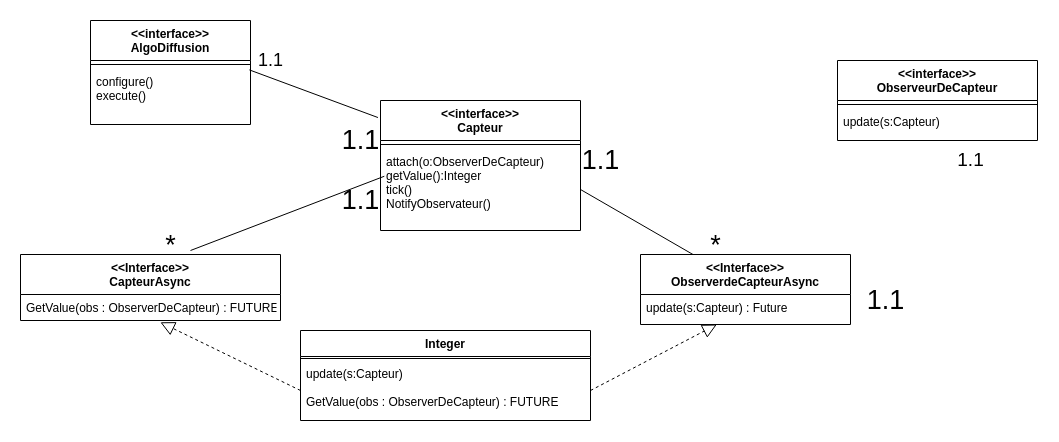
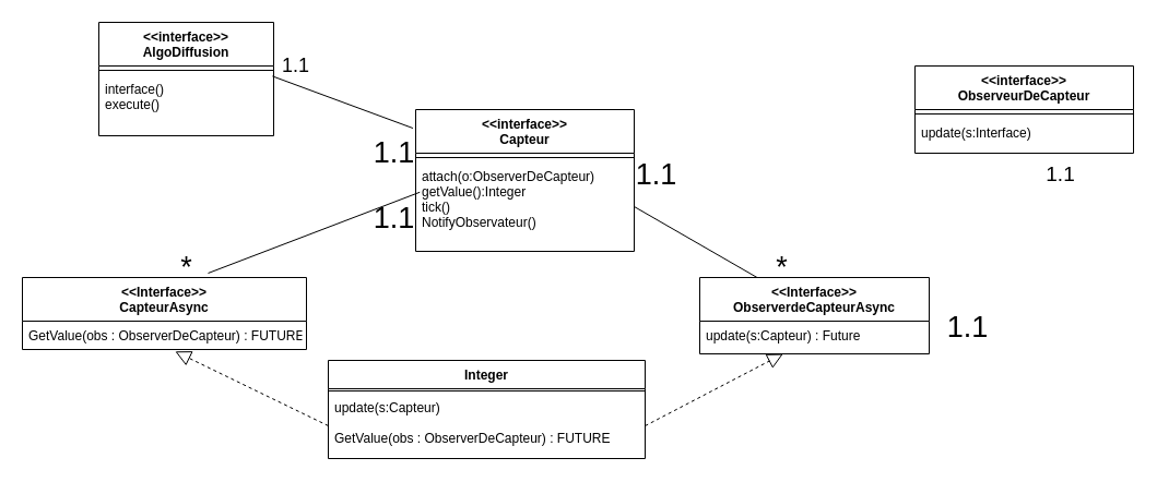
  <mxCell id="0" />
  <mxCell id="1" parent="0" />
  <mxCell id="2" value="&lt;&lt;interface&gt;&gt;&#10;AlgoDiffusion" style="swimlane;fontStyle=1;align=center;verticalAlign=top;childLayout=stackLayout;horizontal=1;startSize=40;horizontalStack=0;resizeParent=1;resizeParentMax=0;resizeLast=0;collapsible=1;marginBottom=0;" vertex="1" parent="1"><mxGeometry x="90" y="20" width="160" height="104" as="geometry" /></mxCell>
  <mxCell id="3" value="" style="line;strokeWidth=1;fillColor=none;align=left;verticalAlign=middle;spacingTop=-1;spacingLeft=3;spacingRight=3;rotatable=0;labelPosition=right;points=[];portConstraint=eastwest;" vertex="1" parent="2"><mxGeometry y="40" width="160" height="8" as="geometry" /></mxCell>
- <mxCell id="4" value="configure()&#10;execute()" style="text;strokeColor=none;fillColor=none;align=left;verticalAlign=top;spacingLeft=4;spacingRight=4;overflow=hidden;rotatable=0;points=[[0,0.5],[1,0.5]];portConstraint=eastwest;" vertex="1" parent="2"><mxGeometry y="48" width="160" height="56" as="geometry" /></mxCell>
+ <mxCell id="4" value="interface()&#10;execute()" style="text;strokeColor=none;fillColor=none;align=left;verticalAlign=top;spacingLeft=4;spacingRight=4;overflow=hidden;rotatable=0;points=[[0,0.5],[1,0.5]];portConstraint=eastwest;" vertex="1" parent="2"><mxGeometry y="48" width="160" height="56" as="geometry" /></mxCell>
  <mxCell id="5" value="&lt;&lt;interface&gt;&gt;&#10;Capteur" style="swimlane;fontStyle=1;align=center;verticalAlign=top;childLayout=stackLayout;horizontal=1;startSize=40;horizontalStack=0;resizeParent=1;resizeParentMax=0;resizeLast=0;collapsible=1;marginBottom=0;" vertex="1" parent="1"><mxGeometry x="380" y="100" width="200" height="130" as="geometry" /></mxCell>
  <mxCell id="6" value="" style="line;strokeWidth=1;fillColor=none;align=left;verticalAlign=middle;spacingTop=-1;spacingLeft=3;spacingRight=3;rotatable=0;labelPosition=right;points=[];portConstraint=eastwest;" vertex="1" parent="5"><mxGeometry y="40" width="200" height="8" as="geometry" /></mxCell>
  <mxCell id="7" value="attach(o:ObserverDeCapteur)&#10;getValue():Integer&#10;tick()&#10;NotifyObservateur()" style="text;strokeColor=none;fillColor=none;align=left;verticalAlign=top;spacingLeft=4;spacingRight=4;overflow=hidden;rotatable=0;points=[[0,0.5],[1,0.5]];portConstraint=eastwest;" vertex="1" parent="5"><mxGeometry y="48" width="200" height="82" as="geometry" /></mxCell>
  <mxCell id="8" value="&lt;&lt;interface&gt;&gt;&#10;ObserveurDeCapteur" style="swimlane;fontStyle=1;align=center;verticalAlign=top;childLayout=stackLayout;horizontal=1;startSize=40;horizontalStack=0;resizeParent=1;resizeParentMax=0;resizeLast=0;collapsible=1;marginBottom=0;" vertex="1" parent="1"><mxGeometry x="837" y="60" width="200" height="80" as="geometry" /></mxCell>
  <mxCell id="9" value="" style="line;strokeWidth=1;fillColor=none;align=left;verticalAlign=middle;spacingTop=-1;spacingLeft=3;spacingRight=3;rotatable=0;labelPosition=right;points=[];portConstraint=eastwest;" vertex="1" parent="8"><mxGeometry y="40" width="200" height="8" as="geometry" /></mxCell>
- <mxCell id="10" value="update(s:Capteur)" style="text;strokeColor=none;fillColor=none;align=left;verticalAlign=top;spacingLeft=4;spacingRight=4;overflow=hidden;rotatable=0;points=[[0,0.5],[1,0.5]];portConstraint=eastwest;" vertex="1" parent="8"><mxGeometry y="48" width="200" height="32" as="geometry" /></mxCell>
+ <mxCell id="10" value="update(s:Interface)" style="text;strokeColor=none;fillColor=none;align=left;verticalAlign=top;spacingLeft=4;spacingRight=4;overflow=hidden;rotatable=0;points=[[0,0.5],[1,0.5]];portConstraint=eastwest;" vertex="1" parent="8"><mxGeometry y="48" width="200" height="32" as="geometry" /></mxCell>
  <mxCell id="11" value="&lt;&lt;Interface&gt;&gt;&#10;ObserverdeCapteurAsync" style="swimlane;fontStyle=1;align=center;verticalAlign=top;childLayout=stackLayout;horizontal=1;startSize=40;horizontalStack=0;resizeParent=1;resizeParentMax=0;resizeLast=0;collapsible=1;marginBottom=0;" vertex="1" parent="1"><mxGeometry x="640" y="254" width="210" height="70" as="geometry" /></mxCell>
  <mxCell id="12" value="update(s:Capteur) : Future" style="text;strokeColor=none;fillColor=none;align=left;verticalAlign=top;spacingLeft=4;spacingRight=4;overflow=hidden;rotatable=0;points=[[0,0.5],[1,0.5]];portConstraint=eastwest;" vertex="1" parent="11"><mxGeometry y="40" width="210" height="30" as="geometry" /></mxCell>
  <mxCell id="13" value="" style="line;strokeWidth=1;fillColor=none;align=left;verticalAlign=middle;spacingTop=-1;spacingLeft=3;spacingRight=3;rotatable=0;labelPosition=right;points=[];portConstraint=eastwest;" vertex="1" parent="11"><mxGeometry y="70" width="210" as="geometry" /></mxCell>
  <mxCell id="14" value="&lt;font style=&quot;font-size: 18px&quot;&gt;1.1&lt;/font&gt;" style="text;html=1;align=center;verticalAlign=middle;resizable=0;points=[];autosize=1;strokeColor=none;fillColor=none;fontSize=14;" vertex="1" parent="1"><mxGeometry x="250" y="50" width="40" height="20" as="geometry" /></mxCell>
  <mxCell id="15" value="&lt;&lt;Interface&gt;&gt;&#10;CapteurAsync" style="swimlane;fontStyle=1;align=center;verticalAlign=top;childLayout=stackLayout;horizontal=1;startSize=40;horizontalStack=0;resizeParent=1;resizeParentMax=0;resizeLast=0;collapsible=1;marginBottom=0;" vertex="1" parent="1"><mxGeometry x="20" y="254" width="260" height="66" as="geometry" /></mxCell>
  <mxCell id="16" value="GetValue(obs : ObserverDeCapteur) : FUTURE" style="text;strokeColor=none;fillColor=none;align=left;verticalAlign=top;spacingLeft=4;spacingRight=4;overflow=hidden;rotatable=0;points=[[0,0.5],[1,0.5]];portConstraint=eastwest;" vertex="1" parent="15"><mxGeometry y="40" width="260" height="26" as="geometry" /></mxCell>
  <mxCell id="17" value="" style="line;strokeWidth=1;fillColor=none;align=left;verticalAlign=middle;spacingTop=-1;spacingLeft=3;spacingRight=3;rotatable=0;labelPosition=right;points=[];portConstraint=eastwest;" vertex="1" parent="15"><mxGeometry y="66" width="260" as="geometry" /></mxCell>
  <mxCell id="18" value="&lt;font style=&quot;font-size: 19px&quot;&gt;1.1&lt;/font&gt;" style="text;html=1;align=center;verticalAlign=middle;resizable=0;points=[];autosize=1;strokeColor=none;fillColor=none;fontSize=14;" vertex="1" parent="1"><mxGeometry x="950" y="150" width="40" height="20" as="geometry" /></mxCell>
  <mxCell id="19" value="&lt;font style=&quot;font-size: 27px&quot;&gt;*&lt;/font&gt;" style="text;html=1;align=center;verticalAlign=middle;resizable=0;points=[];autosize=1;strokeColor=none;fillColor=none;fontSize=16;" vertex="1" parent="1"><mxGeometry x="700" y="230" width="30" height="30" as="geometry" /></mxCell>
  <mxCell id="20" value="1.1" style="text;html=1;align=center;verticalAlign=middle;resizable=0;points=[];autosize=1;strokeColor=none;fillColor=none;fontSize=27;" vertex="1" parent="1"><mxGeometry x="575" y="140" width="50" height="40" as="geometry" /></mxCell>
  <mxCell id="21" value="1.1" style="text;html=1;align=center;verticalAlign=middle;resizable=0;points=[];autosize=1;strokeColor=none;fillColor=none;fontSize=27;" vertex="1" parent="1"><mxGeometry x="860" y="280" width="50" height="40" as="geometry" /></mxCell>
  <mxCell id="22" value="1.1" style="text;html=1;align=center;verticalAlign=middle;resizable=0;points=[];autosize=1;strokeColor=none;fillColor=none;fontSize=27;" vertex="1" parent="1"><mxGeometry x="335" y="180" width="50" height="40" as="geometry" /></mxCell>
  <mxCell id="23" value="*" style="text;html=1;align=center;verticalAlign=middle;resizable=0;points=[];autosize=1;strokeColor=none;fillColor=none;fontSize=27;" vertex="1" parent="1"><mxGeometry x="155" y="225" width="30" height="40" as="geometry" /></mxCell>
  <mxCell id="24" value="1.1" style="text;html=1;align=center;verticalAlign=middle;resizable=0;points=[];autosize=1;strokeColor=none;fillColor=none;fontSize=27;" vertex="1" parent="1"><mxGeometry x="335" y="120" width="50" height="40" as="geometry" /></mxCell>
  <mxCell id="25" value="" style="endArrow=none;html=1;rounded=0;fontSize=27;exitX=0.25;exitY=0;exitDx=0;exitDy=0;entryX=1;entryY=0.5;entryDx=0;entryDy=0;" edge="1" parent="1" source="11" target="7"><mxGeometry width="50" height="50" relative="1" as="geometry"><mxPoint x="1110" y="450" as="sourcePoint" /><mxPoint x="1160" y="400" as="targetPoint" /></mxGeometry></mxCell>
  <mxCell id="26" value="" style="endArrow=none;html=1;rounded=0;fontSize=27;exitX=0.993;exitY=0.025;exitDx=0;exitDy=0;exitPerimeter=0;entryX=0.849;entryY=-0.074;entryDx=0;entryDy=0;entryPerimeter=0;" edge="1" parent="1" source="4" target="24"><mxGeometry width="50" height="50" relative="1" as="geometry"><mxPoint x="1110" y="450" as="sourcePoint" /><mxPoint x="1160" y="400" as="targetPoint" /></mxGeometry></mxCell>
  <mxCell id="27" value="" style="endArrow=none;html=1;rounded=0;fontSize=27;entryX=0.976;entryY=-0.106;entryDx=0;entryDy=0;entryPerimeter=0;" edge="1" parent="1" target="22"><mxGeometry width="50" height="50" relative="1" as="geometry"><mxPoint x="190" y="250" as="sourcePoint" /><mxPoint x="1160" y="400" as="targetPoint" /></mxGeometry></mxCell>
  <mxCell id="28" value="Integer" style="swimlane;fontStyle=1;align=center;verticalAlign=top;childLayout=stackLayout;horizontal=1;startSize=26;horizontalStack=0;resizeParent=1;resizeParentMax=0;resizeLast=0;collapsible=1;marginBottom=0;" vertex="1" parent="1"><mxGeometry x="300" y="330" width="290" height="90" as="geometry" /></mxCell>
  <mxCell id="29" value="" style="line;strokeWidth=1;fillColor=none;align=left;verticalAlign=middle;spacingTop=-1;spacingLeft=3;spacingRight=3;rotatable=0;labelPosition=right;points=[];portConstraint=eastwest;" vertex="1" parent="28"><mxGeometry y="26" width="290" height="4" as="geometry" /></mxCell>
  <mxCell id="30" value="update(s:Capteur)&#10;&#10;GetValue(obs : ObserverDeCapteur) : FUTURE&#10;" style="text;strokeColor=none;fillColor=none;align=left;verticalAlign=top;spacingLeft=4;spacingRight=4;overflow=hidden;rotatable=0;points=[[0,0.5],[1,0.5]];portConstraint=eastwest;" vertex="1" parent="28"><mxGeometry y="30" width="290" height="60" as="geometry" /></mxCell>
  <mxCell id="31" value="" style="endArrow=block;dashed=1;endFill=0;endSize=12;html=1;exitX=1;exitY=0.5;exitDx=0;exitDy=0;" edge="1" parent="1" source="30" target="12"><mxGeometry width="160" relative="1" as="geometry"><mxPoint x="1170" y="1022.5" as="sourcePoint" /><mxPoint x="1046.18" y="909.896" as="targetPoint" /><Array as="points" /></mxGeometry></mxCell>
  <mxCell id="32" value="" style="endArrow=block;dashed=1;endFill=0;endSize=12;html=1;exitX=0;exitY=0.5;exitDx=0;exitDy=0;entryX=0.538;entryY=1.069;entryDx=0;entryDy=0;entryPerimeter=0;" edge="1" parent="1" source="30" target="16"><mxGeometry width="160" relative="1" as="geometry"><mxPoint x="630" y="430" as="sourcePoint" /><mxPoint x="738.108" y="334" as="targetPoint" /><Array as="points" /></mxGeometry></mxCell>
